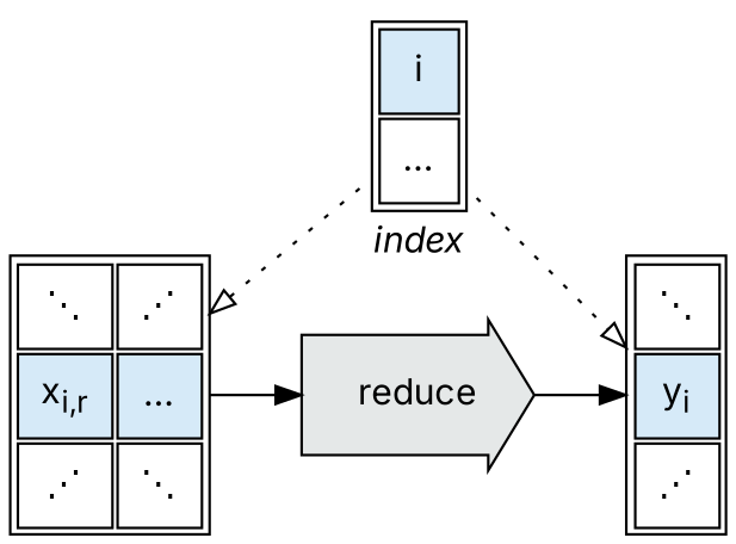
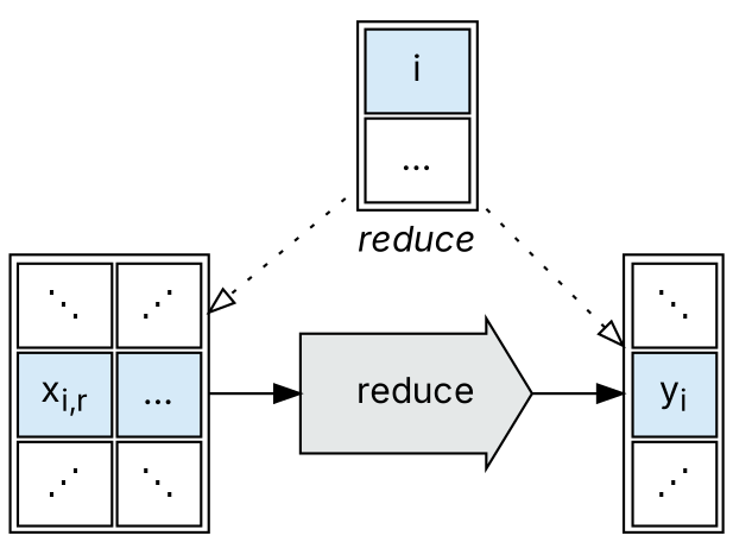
  digraph {
    rankdir=LR
    fontname=Inter
    node [shape=plain fontname=Inter]
    edge [fontname=Inter]
-   n1 [label=< 	<table border="0">         <tr><td>           <table cellpadding="8">               <tr>                   <td bgcolor="#D6EAF8">i</td>                   </tr>               <tr>                   <td>…</td>                   </tr>               </table> 	  </td></tr>         <tr><td><i>index</i></td></tr> 	  </table>         >]
+   n1 [label=< 	<table border="0">         <tr><td>           <table cellpadding="8">               <tr>                   <td bgcolor="#D6EAF8">i</td>                   </tr>               <tr>                   <td>…</td>                   </tr>               </table> 	  </td></tr>         <tr><td><i>reduce</i></td></tr> 	  </table>         >]
    n2 [fillcolor="#E5E8E8" label=reduce margin=0.3 shape=rarrow style=filled]
    n3 [label=<         <table cellpadding="8">             <tr>                 <td>⋱</td>                 <td>⋰</td>                 </tr>             <tr>                 <td bgcolor="#D6EAF8">x<sub>i,r</sub></td>                 <td bgcolor="#D6EAF8">…</td>                 </tr>             <tr>                 <td>⋰</td>                 <td>⋱</td>                 </tr>             </table>         >]
    n4 [label=<         <table cellpadding="8">             <tr>                 <td>⋱</td>                 </tr>             <tr>                 <td bgcolor="#D6EAF8">y<sub>i</sub></td>                 </tr>             <tr>                 <td>⋰</td>                 </tr>             </table>         >]
    subgraph sub_1 {
      rank=same
      n1
      n2
    }
    n1 -> n3 [arrowhead=empty constraint=false style=dotted]
    n1 -> n4 [arrowhead=empty constraint=false style=dotted]
    n2 -> n4
    n3 -> n2
  }
